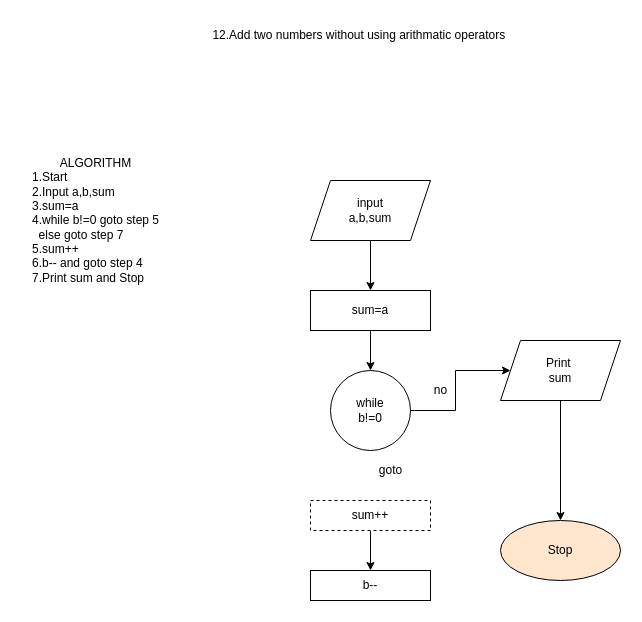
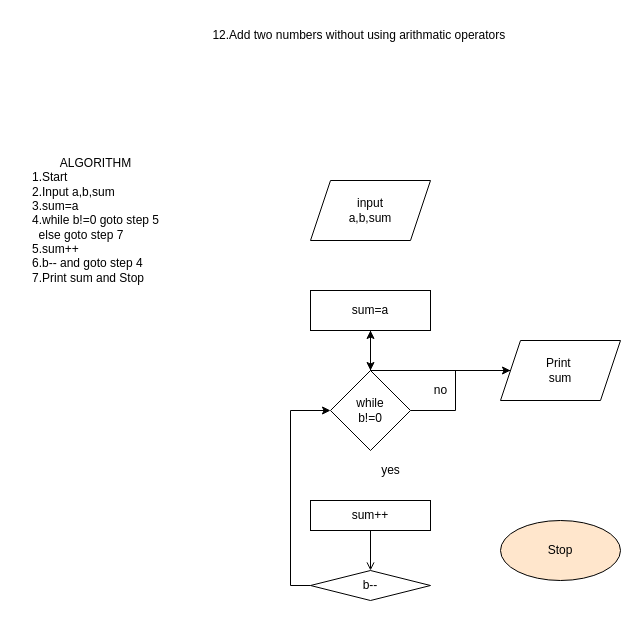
  <mxCell id="0" />
  <mxCell id="1" parent="0" />
- <mxCell id="2" value="" style="edgeStyle=orthogonalEdgeStyle;rounded=0;orthogonalLoop=1;jettySize=auto;html=1;" parent="1" source="3" target="5" edge="1"><mxGeometry relative="1" as="geometry" /></mxCell>
  <mxCell id="3" value="input&lt;br&gt;a,b,sum" style="shape=parallelogram;perimeter=parallelogramPerimeter;whiteSpace=wrap;html=1;fixedSize=1;" parent="1" vertex="1"><mxGeometry x="310" y="180" width="120" height="60" as="geometry" /></mxCell>
  <mxCell id="4" value="" style="edgeStyle=orthogonalEdgeStyle;rounded=0;orthogonalLoop=1;jettySize=auto;html=1;" parent="1" source="5" target="7" edge="1"><mxGeometry relative="1" as="geometry" /></mxCell>
  <mxCell id="5" value="sum=a" style="whiteSpace=wrap;html=1;" parent="1" vertex="1"><mxGeometry x="310" y="290" width="120" height="40" as="geometry" /></mxCell>
  <mxCell id="6" value="" style="edgeStyle=orthogonalEdgeStyle;rounded=0;orthogonalLoop=1;jettySize=auto;html=1;" parent="1" source="7" target="13" edge="1"><mxGeometry relative="1" as="geometry" /></mxCell>
- <mxCell id="7" value="while&lt;br&gt;b!=0" style="ellipse;whiteSpace=wrap;html=1;" parent="1" vertex="1"><mxGeometry x="330" y="370" width="80" height="80" as="geometry" /></mxCell>
- <mxCell id="8" value="" style="edgeStyle=orthogonalEdgeStyle;rounded=0;orthogonalLoop=1;jettySize=auto;html=1;" parent="1" source="9" target="11" edge="1"><mxGeometry relative="1" as="geometry" /></mxCell>
- <mxCell id="9" value="sum++" style="whiteSpace=wrap;html=1;dashed=1;" parent="1" vertex="1"><mxGeometry x="310" y="500" width="120" height="30" as="geometry" /></mxCell>
- <mxCell id="11" value="b--" style="whiteSpace=wrap;html=1;" parent="1" vertex="1"><mxGeometry x="310" y="570" width="120" height="30" as="geometry" /></mxCell>
- <mxCell id="12" value="" style="edgeStyle=orthogonalEdgeStyle;rounded=0;orthogonalLoop=1;jettySize=auto;html=1;" parent="1" source="13" target="14" edge="1"><mxGeometry relative="1" as="geometry" /></mxCell>
+ <mxCell id="7" value="while&lt;br&gt;b!=0" style="rhombus;whiteSpace=wrap;html=1;" parent="1" vertex="1"><mxGeometry x="330" y="370" width="80" height="80" as="geometry" /></mxCell>
+ <mxCell id="8" value="" style="edgeStyle=orthogonalEdgeStyle;rounded=0;orthogonalLoop=1;jettySize=auto;html=1;endArrow=open;" parent="1" source="9" target="11" edge="1"><mxGeometry relative="1" as="geometry" /></mxCell>
+ <mxCell id="9" value="sum++" style="whiteSpace=wrap;html=1;" parent="1" vertex="1"><mxGeometry x="310" y="500" width="120" height="30" as="geometry" /></mxCell>
+ <mxCell id="10" style="edgeStyle=orthogonalEdgeStyle;rounded=0;orthogonalLoop=1;jettySize=auto;html=1;exitX=0;exitY=0.5;exitDx=0;exitDy=0;entryX=0;entryY=0.5;entryDx=0;entryDy=0;" parent="1" source="11" target="7" edge="1"><mxGeometry relative="1" as="geometry" /></mxCell>
+ <mxCell id="11" value="b--" style="rhombus;whiteSpace=wrap;html=1;" parent="1" vertex="1"><mxGeometry x="310" y="570" width="120" height="30" as="geometry" /></mxCell>
+ <mxCell id="12" value="" style="edgeStyle=orthogonalEdgeStyle;rounded=0;orthogonalLoop=1;jettySize=auto;html=1;" parent="1" source="13" target="5" edge="1"><mxGeometry relative="1" as="geometry" /></mxCell>
  <mxCell id="13" value="Print&amp;nbsp;&lt;br&gt;sum" style="shape=parallelogram;perimeter=parallelogramPerimeter;whiteSpace=wrap;html=1;fixedSize=1;" parent="1" vertex="1"><mxGeometry x="500" y="340" width="120" height="60" as="geometry" /></mxCell>
  <mxCell id="14" value="Stop" style="ellipse;whiteSpace=wrap;html=1;fillColor=#ffe6cc;" parent="1" vertex="1"><mxGeometry x="500" y="520" width="120" height="60" as="geometry" /></mxCell>
- <mxCell id="15" value="goto" style="text;html=1;align=center;verticalAlign=middle;resizable=0;points=[];autosize=1;strokeColor=none;fillColor=none;" parent="1" vertex="1"><mxGeometry x="370" y="455" width="40" height="30" as="geometry" /></mxCell>
+ <mxCell id="15" value="yes" style="text;html=1;align=center;verticalAlign=middle;resizable=0;points=[];autosize=1;strokeColor=none;fillColor=none;" parent="1" vertex="1"><mxGeometry x="370" y="455" width="40" height="30" as="geometry" /></mxCell>
  <mxCell id="16" value="no" style="text;html=1;align=center;verticalAlign=middle;resizable=0;points=[];autosize=1;strokeColor=none;fillColor=none;" parent="1" vertex="1"><mxGeometry x="420" y="375" width="40" height="30" as="geometry" /></mxCell>
  <mxCell id="17" value="12.Add two numbers without using arithmatic operators&amp;nbsp;" style="text;html=1;align=center;verticalAlign=middle;resizable=0;points=[];autosize=1;strokeColor=none;fillColor=none;" parent="1" vertex="1"><mxGeometry x="200" y="20" width="320" height="30" as="geometry" /></mxCell>
  <mxCell id="18" value="ALGORITHM&lt;br&gt;&lt;div style=&quot;text-align: left;&quot;&gt;&lt;span style=&quot;background-color: initial;&quot;&gt;1.Start&lt;/span&gt;&lt;/div&gt;&lt;div style=&quot;text-align: left;&quot;&gt;&lt;span style=&quot;background-color: initial;&quot;&gt;2.Input a,b,sum&lt;/span&gt;&lt;/div&gt;&lt;div style=&quot;text-align: left;&quot;&gt;&lt;span style=&quot;background-color: initial;&quot;&gt;3.sum=a&lt;/span&gt;&lt;/div&gt;&lt;div style=&quot;text-align: left;&quot;&gt;&lt;span style=&quot;background-color: initial;&quot;&gt;4.while b!=0 goto step 5&lt;/span&gt;&lt;/div&gt;&lt;div style=&quot;text-align: left;&quot;&gt;&lt;span style=&quot;background-color: initial;&quot;&gt;&amp;nbsp; else goto step 7&lt;/span&gt;&lt;/div&gt;&lt;div style=&quot;text-align: left;&quot;&gt;&lt;span style=&quot;background-color: initial;&quot;&gt;5.sum++&lt;/span&gt;&lt;/div&gt;&lt;div style=&quot;text-align: left;&quot;&gt;&lt;span style=&quot;background-color: initial;&quot;&gt;6.b-- and goto step 4&lt;/span&gt;&lt;/div&gt;&lt;div style=&quot;text-align: left;&quot;&gt;7.Print sum and Stop&lt;/div&gt;" style="text;html=1;align=center;verticalAlign=middle;resizable=0;points=[];autosize=1;strokeColor=none;fillColor=none;" vertex="1" parent="1"><mxGeometry x="20" y="150" width="150" height="140" as="geometry" /></mxCell>
